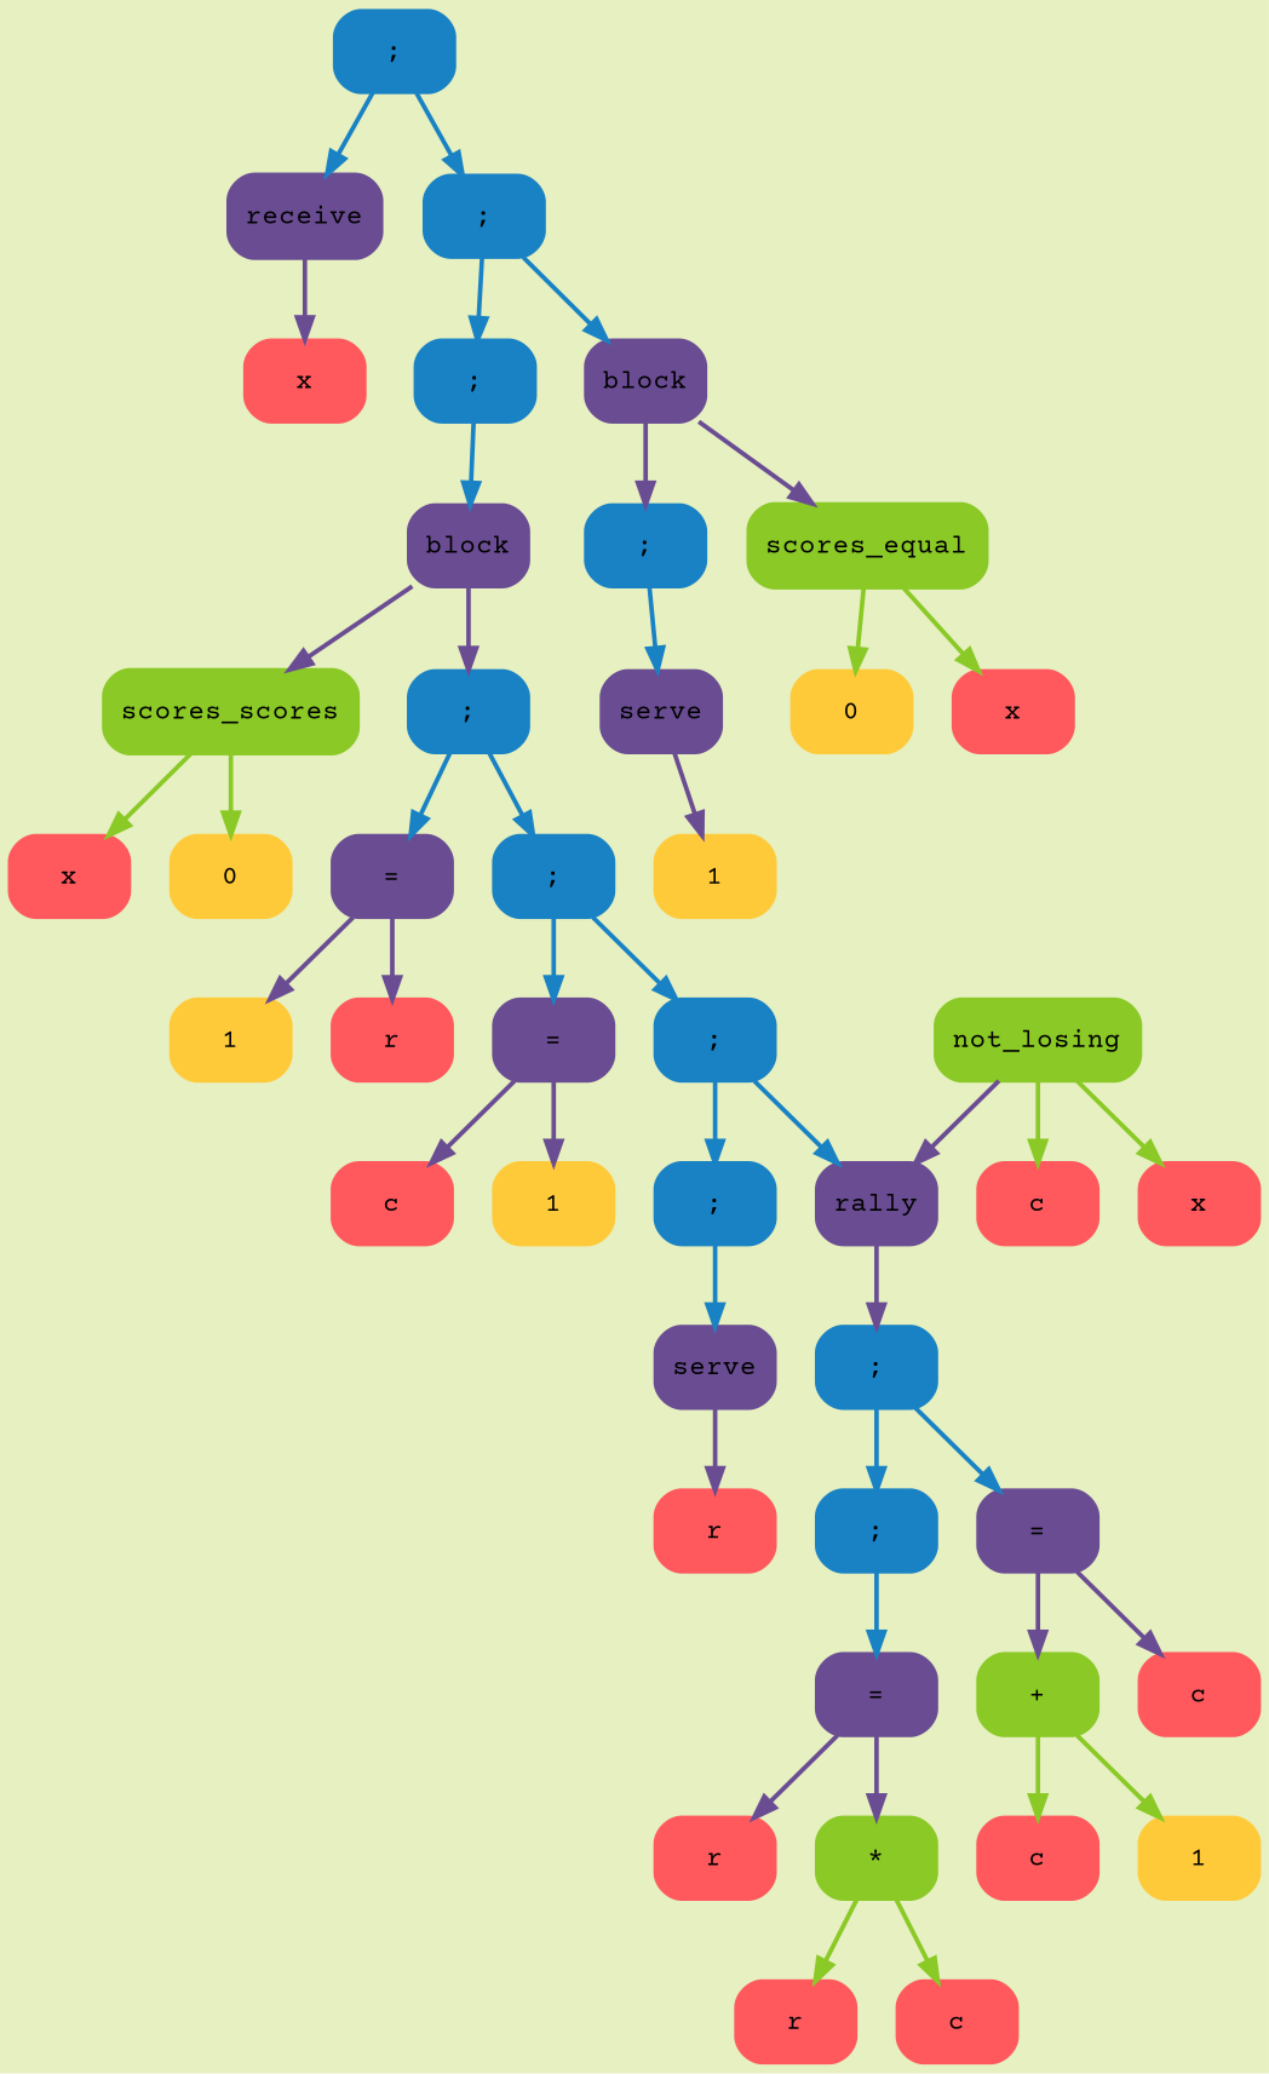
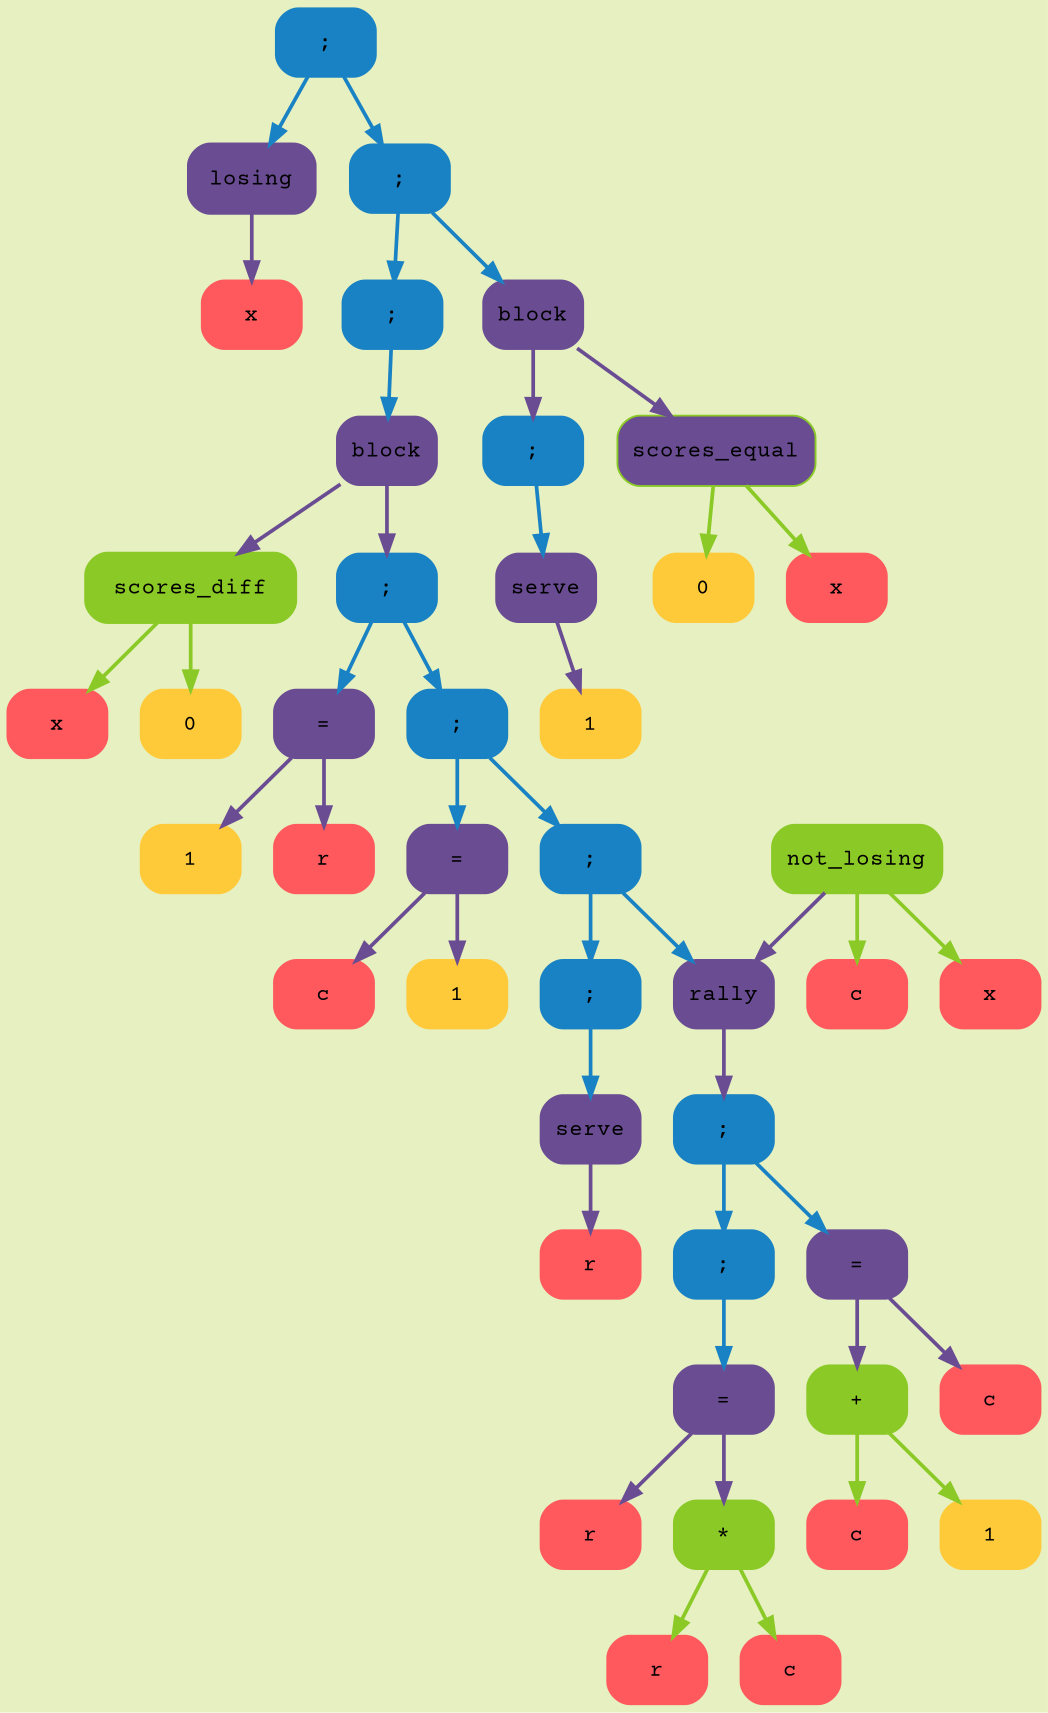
  digraph {
    bgcolor="#e6f0c0"
    fontname="Courier Prime"
    rankdir=HR
    node [color="#ff595e" fontname="Courier Prime" fontsize=12 shape=Mrecord style=filled]
    edge [color="#6a4c93" fontname="Courier Prime" style=bold weight=1000]
    n1 [color="#1982c4" label=";"]
-   n2 [color="#6a4c93" label=receive]
+   n2 [color="#6a4c93" label=losing]
    n3 [color="#1982c4" label=";"]
    n4 [label=x]
    n5 [color="#6a4c93" label=block]
    n6 [color="#1982c4" label=";"]
-   n7 [color="#8ac926" label=scores_equal]
+   n7 [color="#8ac926" label=scores_equal fillcolor="#6a4c93"]
    n8 [color="#1982c4" label=";"]
    n9 [color="#6a4c93" label=block]
    n10 [label=x]
    n11 [color="#ffca3a" label=0]
    n12 [color="#6a4c93" label=serve]
    n13 [color="#ffca3a" label=1]
-   n14 [color="#8ac926" label=scores_scores]
+   n14 [color="#8ac926" label=scores_diff]
    n15 [color="#1982c4" label=";"]
    n16 [label=x]
    n17 [color="#ffca3a" label=0]
    n18 [color="#6a4c93" label="="]
    n19 [color="#1982c4" label=";"]
    n20 [label=r]
    n21 [color="#ffca3a" label=1]
    n22 [color="#6a4c93" label="="]
    n23 [color="#1982c4" label=";"]
    n24 [label=c]
    n25 [color="#ffca3a" label=1]
    n26 [color="#6a4c93" label=rally]
    n27 [color="#1982c4" label=";"]
    n28 [color="#1982c4" label=";"]
    n29 [color="#6a4c93" label=serve]
    n30 [color="#8ac926" label=not_losing]
    n31 [label=c]
    n32 [label=x]
    n33 [color="#6a4c93" label="="]
    n34 [color="#1982c4" label=";"]
    n35 [label=c]
    n36 [color="#8ac926" label="+"]
    n37 [color="#6a4c93" label="="]
    n38 [label=c]
    n39 [color="#ffca3a" label=1]
    n40 [label=r]
    n41 [color="#8ac926" label="*"]
    n42 [label=r]
    n43 [label=c]
    n44 [label=r]
    n1 -> n2 [color="#1982c4"]
    n1 -> n3 [color="#1982c4"]
    n2 -> n4
    n3 -> n5 [color="#1982c4"]
    n3 -> n6 [color="#1982c4"]
    n5 -> n7
    n5 -> n8
    n6 -> n9 [color="#1982c4"]
    n7 -> n10 [color="#8ac926"]
    n7 -> n11 [color="#8ac926"]
    n8 -> n12 [color="#1982c4"]
    n9 -> n14
    n9 -> n15
    n12 -> n13
    n14 -> n16 [color="#8ac926"]
    n14 -> n17 [color="#8ac926"]
    n15 -> n18 [color="#1982c4"]
    n15 -> n19 [color="#1982c4"]
    n18 -> n20
    n18 -> n21
    n19 -> n22 [color="#1982c4"]
    n19 -> n23 [color="#1982c4"]
    n22 -> n24
    n22 -> n25
    n23 -> n26 [color="#1982c4"]
    n23 -> n27 [color="#1982c4"]
    n26 -> n28
    n27 -> n29 [color="#1982c4"]
    n28 -> n33 [color="#1982c4"]
    n28 -> n34 [color="#1982c4"]
    n29 -> n44
    n30 -> n26
    n30 -> n31 [color="#8ac926"]
    n30 -> n32 [color="#8ac926"]
    n33 -> n35
    n33 -> n36
    n34 -> n37 [color="#1982c4"]
    n36 -> n38 [color="#8ac926"]
    n36 -> n39 [color="#8ac926"]
    n37 -> n40
    n37 -> n41
    n41 -> n42 [color="#8ac926"]
    n41 -> n43 [color="#8ac926"]
  }
